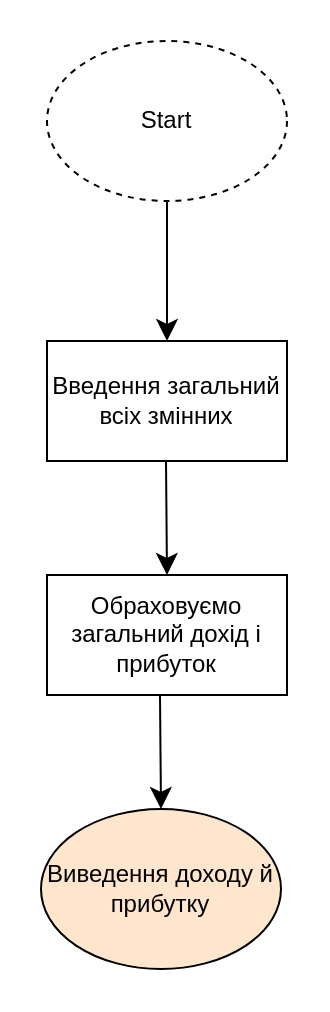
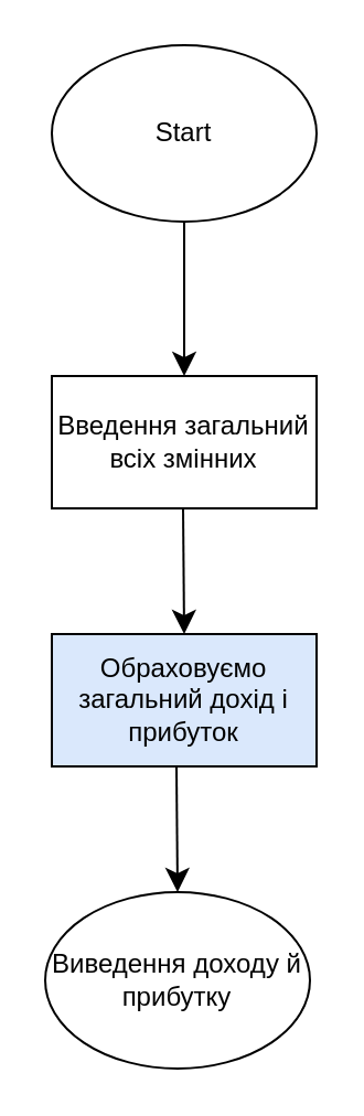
  <mxCell id="0" />
  <mxCell id="1" parent="0" />
- <mxCell id="2" value="Start" style="ellipse;whiteSpace=wrap;html=1;dashed=1;" vertex="1" parent="1"><mxGeometry x="23" y="20" width="120" height="80" as="geometry" /></mxCell>
+ <mxCell id="2" value="Start" style="ellipse;whiteSpace=wrap;html=1;" vertex="1" parent="1"><mxGeometry x="23" y="20" width="120" height="80" as="geometry" /></mxCell>
  <mxCell id="3" value="" style="endArrow=classic;html=1;rounded=0;fontSize=12;startSize=8;endSize=8;curved=1;exitX=0.5;exitY=1;exitDx=0;exitDy=0;" edge="1" parent="1" source="2"><mxGeometry width="50" height="50" relative="1" as="geometry"><mxPoint x="32" y="294" as="sourcePoint" /><mxPoint x="83" y="170" as="targetPoint" /></mxGeometry></mxCell>
  <mxCell id="4" value="Введення загальний всіх змінних" style="rounded=0;whiteSpace=wrap;html=1;" vertex="1" parent="1"><mxGeometry x="23" y="170" width="120" height="60" as="geometry" /></mxCell>
- <mxCell id="5" value="Обраховуємо загальний дохід і прибуток" style="rounded=0;whiteSpace=wrap;html=1;" vertex="1" parent="1"><mxGeometry x="23" y="287" width="120" height="60" as="geometry" /></mxCell>
+ <mxCell id="5" value="Обраховуємо загальний дохід і прибуток" style="rounded=0;whiteSpace=wrap;html=1;fillColor=#dae8fc;" vertex="1" parent="1"><mxGeometry x="23" y="287" width="120" height="60" as="geometry" /></mxCell>
  <mxCell id="6" value="" style="endArrow=classic;html=1;rounded=0;fontSize=12;startSize=8;endSize=8;curved=1;exitX=0.5;exitY=1;exitDx=0;exitDy=0;" edge="1" parent="1"><mxGeometry width="50" height="50" relative="1" as="geometry"><mxPoint x="82.5" y="230" as="sourcePoint" /><mxPoint x="83" y="287" as="targetPoint" /></mxGeometry></mxCell>
- <mxCell id="7" value="Виведення доходу й прибутку" style="ellipse;whiteSpace=wrap;html=1;fillColor=#ffe6cc;" vertex="1" parent="1"><mxGeometry x="20" y="404" width="120" height="80" as="geometry" /></mxCell>
+ <mxCell id="7" value="Виведення доходу й прибутку" style="ellipse;whiteSpace=wrap;html=1;" vertex="1" parent="1"><mxGeometry x="20" y="404" width="120" height="80" as="geometry" /></mxCell>
  <mxCell id="8" value="" style="endArrow=classic;html=1;rounded=0;fontSize=12;startSize=8;endSize=8;curved=1;exitX=0.5;exitY=1;exitDx=0;exitDy=0;" edge="1" parent="1"><mxGeometry width="50" height="50" relative="1" as="geometry"><mxPoint x="79.5" y="347" as="sourcePoint" /><mxPoint x="80" y="404" as="targetPoint" /></mxGeometry></mxCell>
